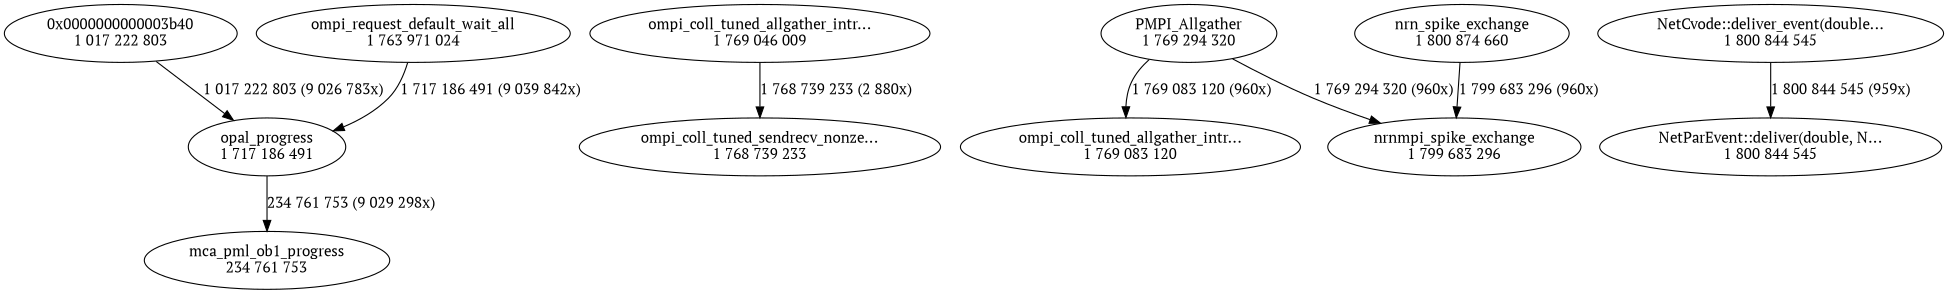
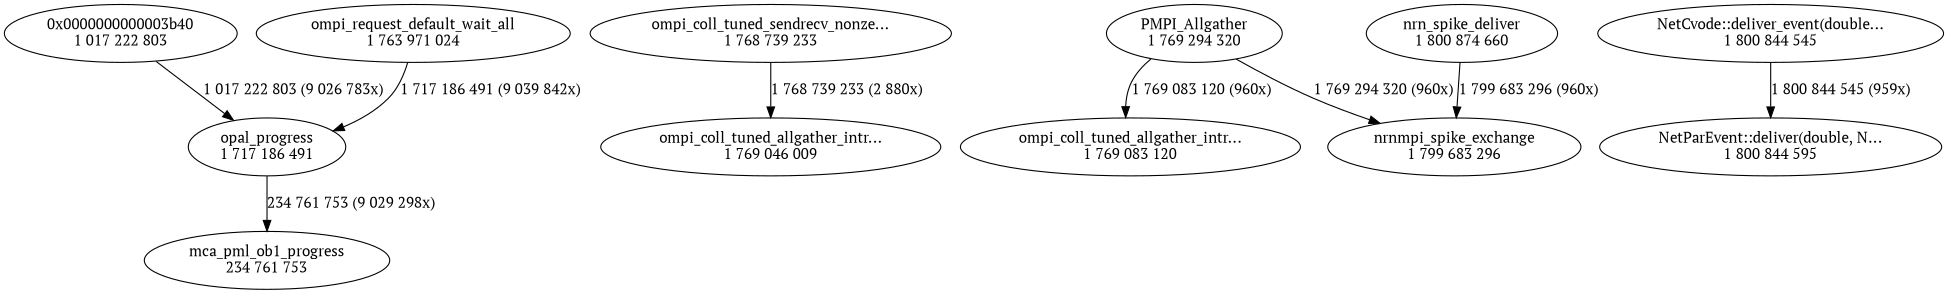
  digraph {
    fontname="PT Serif"
    node [fontname="PT Serif"]
    edge [fontname="PT Serif" weight=3]
    n1 [label="0x0000000000003b40\n1 017 222 803"]
    n2 [label="opal_progress\n1 717 186 491"]
    n3 [label="ompi_coll_tuned_sendrecv_nonze...\n1 768 739 233"]
    n4 [label="ompi_request_default_wait_all\n1 763 971 024"]
    n5 [label="mca_pml_ob1_progress\n234 761 753"]
    n6 [label="ompi_coll_tuned_allgather_intr...\n1 769 083 120"]
    n7 [label="ompi_coll_tuned_allgather_intr...\n1 769 046 009"]
    n8 [label="NetCvode::deliver_event(double...\n1 800 844 545"]
-   n9 [label="NetParEvent::deliver(double, N...\n1 800 844 545"]
-   n10 [label="nrn_spike_exchange\n1 800 874 660"]
+   n9 [label="NetParEvent::deliver(double, N...\n1 800 844 595"]
+   n10 [label="nrn_spike_deliver\n1 800 874 660"]
    n11 [label="nrnmpi_spike_exchange\n1 799 683 296"]
    n12 [label="PMPI_Allgather\n1 769 294 320"]
    n1 -> n2 [label="1 017 222 803 (9 026 783x)"]
    n2 -> n5 [label="234 761 753 (9 029 298x)" weight=2]
    n4 -> n2 [label="1 717 186 491 (9 039 842x)"]
-   n7 -> n3 [label="1 768 739 233 (2 880x)"]
+   n3 -> n7 [label="1 768 739 233 (2 880x)"]
    n8 -> n9 [label="1 800 844 545 (959x)"]
    n10 -> n11 [label="1 799 683 296 (960x)"]
    n12 -> n6 [label="1 769 083 120 (960x)"]
    n12 -> n11 [label="1 769 294 320 (960x)"]
  }
